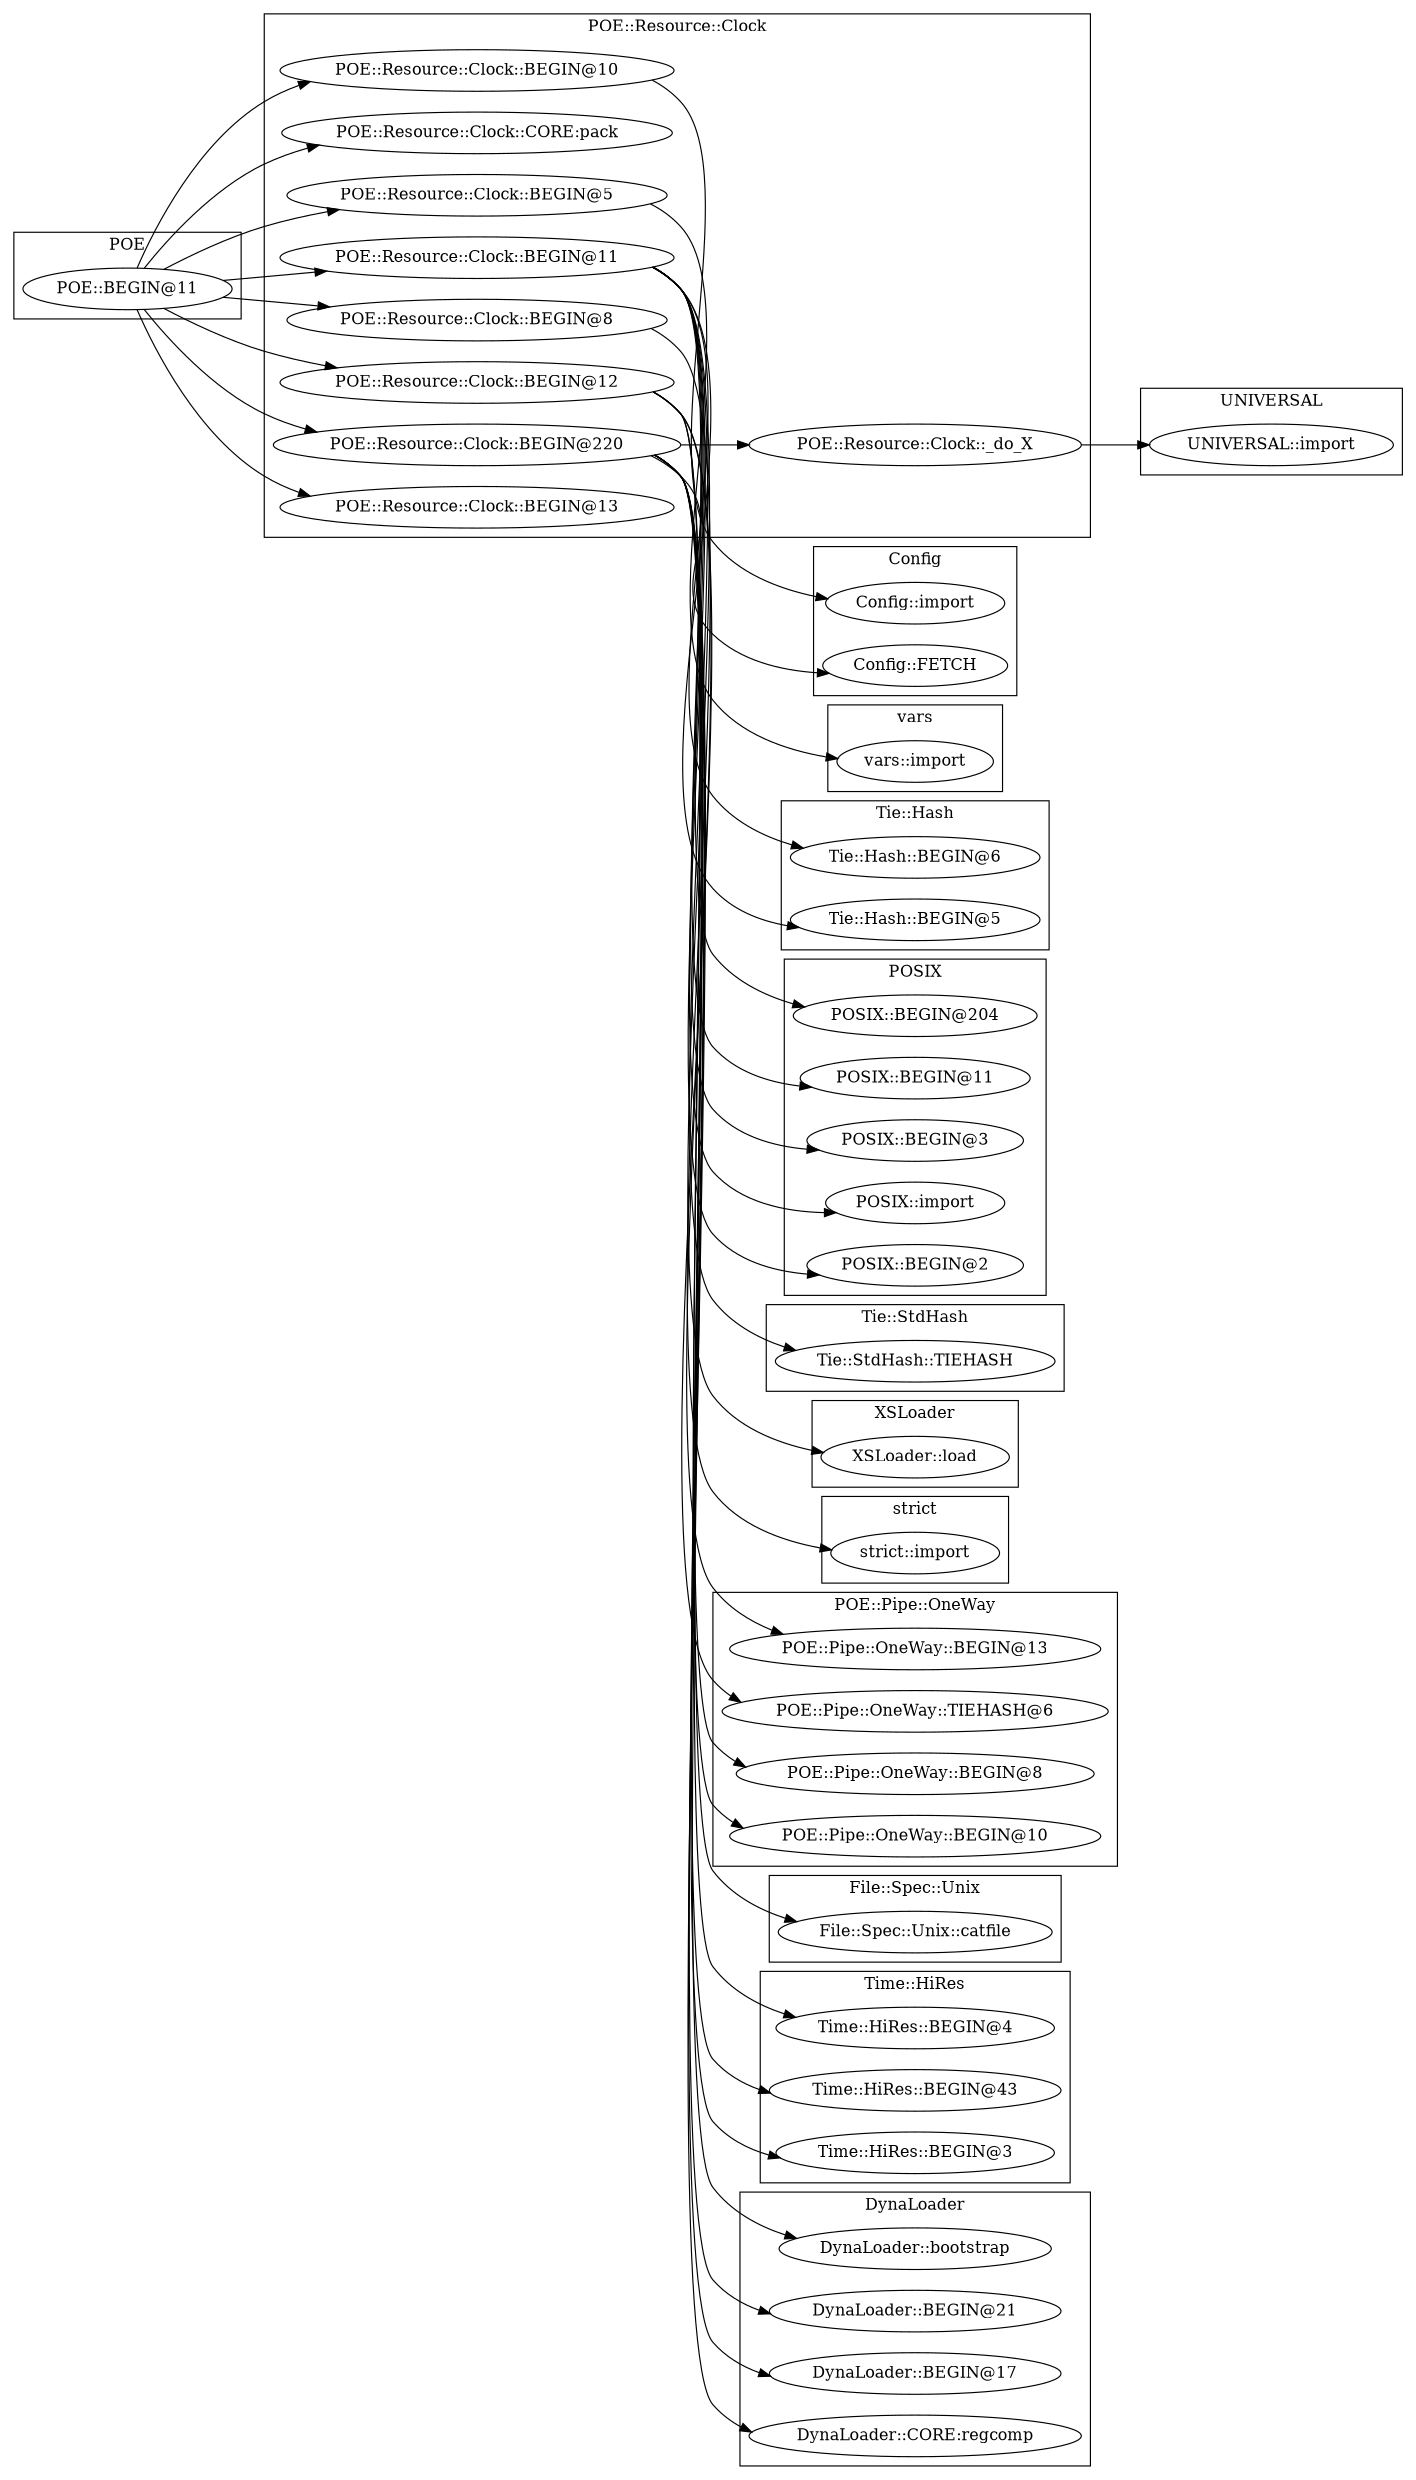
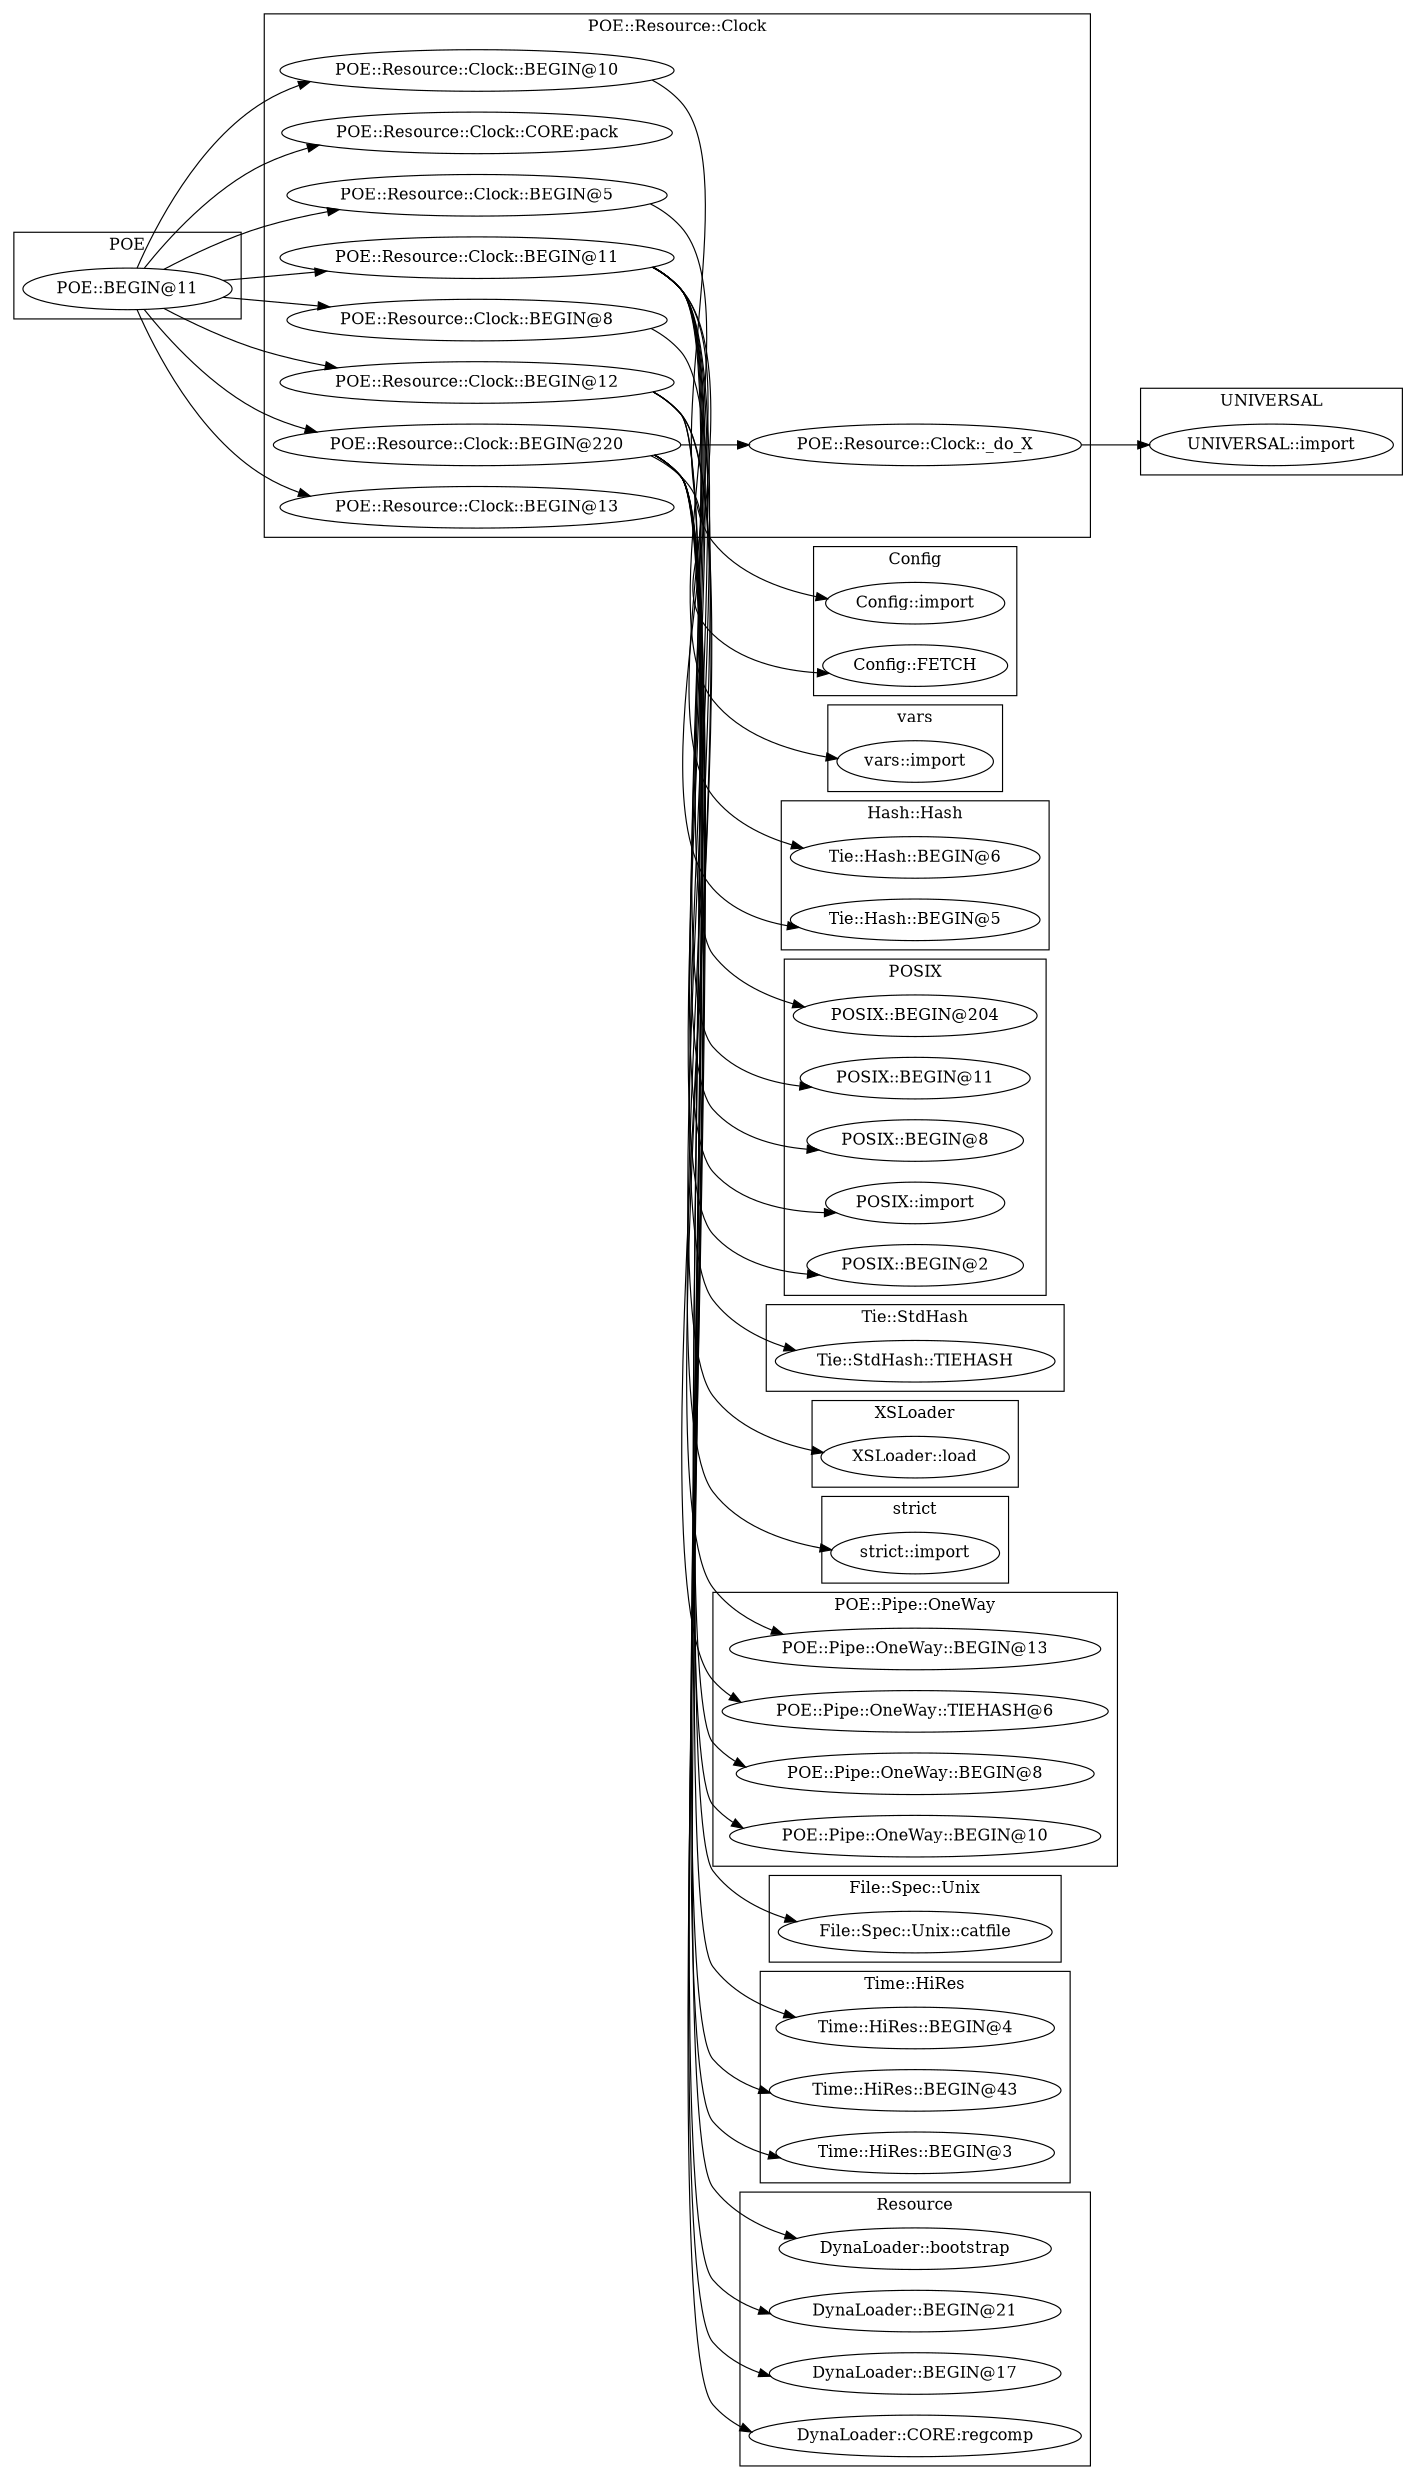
  digraph {
    rankdir=LR
    "POE::Resource::Clock::BEGIN@10"
    "POE::Resource::Clock::CORE:pack"
    "POE::Resource::Clock::BEGIN@5"
    "POE::Resource::Clock::_do_X"
    "POE::Resource::Clock::BEGIN@11"
    "POE::Resource::Clock::BEGIN@8"
    "POE::Resource::Clock::BEGIN@12"
    "POE::Resource::Clock::BEGIN@220"
    "POE::Resource::Clock::BEGIN@13"
    n10 [label="UNIVERSAL::import"]
    "File::Spec::Unix::catfile"
    "strict::import"
    "POE::BEGIN@11"
    "Tie::Hash::BEGIN@6"
    "Tie::Hash::BEGIN@5"
    "Config::FETCH"
    "Config::import"
    "vars::import"
    "Time::HiRes::BEGIN@43"
    "Time::HiRes::BEGIN@3"
    "Time::HiRes::BEGIN@4"
-   "POSIX::BEGIN@3"
+   "POSIX::BEGIN@3" [label="POSIX::BEGIN@8"]
    "POSIX::import"
    "POSIX::BEGIN@2"
    "POSIX::BEGIN@204"
    "POSIX::BEGIN@11"
    "Tie::StdHash::TIEHASH"
    "DynaLoader::bootstrap"
    "DynaLoader::BEGIN@21"
    "DynaLoader::BEGIN@17"
    "DynaLoader::CORE:regcomp"
    "XSLoader::load"
    "POE::Pipe::OneWay::BEGIN@13"
    n34 [label="POE::Pipe::OneWay::TIEHASH@6"]
    "POE::Pipe::OneWay::BEGIN@8"
    "POE::Pipe::OneWay::BEGIN@10"
    subgraph cluster_1 {
      label="POE::Resource::Clock"
      "POE::Resource::Clock::BEGIN@10"
      "POE::Resource::Clock::CORE:pack"
      "POE::Resource::Clock::BEGIN@5"
      "POE::Resource::Clock::_do_X"
      "POE::Resource::Clock::BEGIN@11"
      "POE::Resource::Clock::BEGIN@8"
      "POE::Resource::Clock::BEGIN@12"
      "POE::Resource::Clock::BEGIN@220"
      "POE::Resource::Clock::BEGIN@13"
    }
    subgraph cluster_2 {
      label=UNIVERSAL
      n10
    }
    subgraph cluster_3 {
      label="File::Spec::Unix"
      "File::Spec::Unix::catfile"
    }
    subgraph cluster_4 {
      label="strict"
      "strict::import"
    }
    subgraph cluster_5 {
      label=POE
      "POE::BEGIN@11"
    }
    subgraph cluster_6 {
-     label="Tie::Hash"
+     label="Hash::Hash"
      "Tie::Hash::BEGIN@6"
      "Tie::Hash::BEGIN@5"
    }
    subgraph cluster_7 {
      label=Config
      "Config::FETCH"
      "Config::import"
    }
    subgraph cluster_8 {
      label=vars
      "vars::import"
    }
    subgraph cluster_9 {
      label="Time::HiRes"
      "Time::HiRes::BEGIN@43"
      "Time::HiRes::BEGIN@3"
      "Time::HiRes::BEGIN@4"
    }
    subgraph cluster_10 {
      label=POSIX
      "POSIX::BEGIN@3"
      "POSIX::import"
      "POSIX::BEGIN@2"
      "POSIX::BEGIN@204"
      "POSIX::BEGIN@11"
    }
    subgraph cluster_11 {
      label="Tie::StdHash"
      "Tie::StdHash::TIEHASH"
    }
    subgraph cluster_12 {
-     label=DynaLoader
+     label=Resource
      "DynaLoader::bootstrap"
      "DynaLoader::BEGIN@21"
      "DynaLoader::BEGIN@17"
      "DynaLoader::CORE:regcomp"
    }
    subgraph cluster_13 {
      label=XSLoader
      "XSLoader::load"
    }
    subgraph cluster_14 {
      label="POE::Pipe::OneWay"
      "POE::Pipe::OneWay::BEGIN@13"
      n34
      "POE::Pipe::OneWay::BEGIN@8"
      "POE::Pipe::OneWay::BEGIN@10"
    }
    "POE::Resource::Clock::BEGIN@10" -> "Config::import"
    "POE::Resource::Clock::BEGIN@5" -> "vars::import"
    "POE::Resource::Clock::_do_X" -> n10
    "POE::Resource::Clock::BEGIN@11" -> "Tie::Hash::BEGIN@6"
    "POE::Resource::Clock::BEGIN@11" -> "Tie::Hash::BEGIN@5"
    "POE::Resource::Clock::BEGIN@11" -> "POSIX::BEGIN@3"
    "POE::Resource::Clock::BEGIN@11" -> "POSIX::import"
    "POE::Resource::Clock::BEGIN@11" -> "POSIX::BEGIN@2"
    "POE::Resource::Clock::BEGIN@11" -> "POSIX::BEGIN@204"
    "POE::Resource::Clock::BEGIN@11" -> "POSIX::BEGIN@11"
    "POE::Resource::Clock::BEGIN@11" -> "Tie::StdHash::TIEHASH"
    "POE::Resource::Clock::BEGIN@11" -> "XSLoader::load"
    "POE::Resource::Clock::BEGIN@8" -> "strict::import"
    "POE::Resource::Clock::BEGIN@12" -> "POE::Pipe::OneWay::BEGIN@13"
    "POE::Resource::Clock::BEGIN@12" -> n34
    "POE::Resource::Clock::BEGIN@12" -> "POE::Pipe::OneWay::BEGIN@8"
    "POE::Resource::Clock::BEGIN@12" -> "POE::Pipe::OneWay::BEGIN@10"
    "POE::Resource::Clock::BEGIN@220" -> "POE::Resource::Clock::_do_X"
    "POE::Resource::Clock::BEGIN@220" -> "File::Spec::Unix::catfile"
    "POE::Resource::Clock::BEGIN@220" -> "Config::FETCH"
    "POE::Resource::Clock::BEGIN@220" -> "Time::HiRes::BEGIN@43"
    "POE::Resource::Clock::BEGIN@220" -> "Time::HiRes::BEGIN@3"
    "POE::Resource::Clock::BEGIN@220" -> "Time::HiRes::BEGIN@4"
    "POE::Resource::Clock::BEGIN@220" -> "DynaLoader::bootstrap"
    "POE::Resource::Clock::BEGIN@220" -> "DynaLoader::BEGIN@21"
    "POE::Resource::Clock::BEGIN@220" -> "DynaLoader::BEGIN@17"
    "POE::Resource::Clock::BEGIN@220" -> "DynaLoader::CORE:regcomp"
    "POE::BEGIN@11" -> "POE::Resource::Clock::BEGIN@10"
    "POE::BEGIN@11" -> "POE::Resource::Clock::CORE:pack"
    "POE::BEGIN@11" -> "POE::Resource::Clock::BEGIN@5"
    "POE::BEGIN@11" -> "POE::Resource::Clock::BEGIN@11"
    "POE::BEGIN@11" -> "POE::Resource::Clock::BEGIN@8"
    "POE::BEGIN@11" -> "POE::Resource::Clock::BEGIN@12"
    "POE::BEGIN@11" -> "POE::Resource::Clock::BEGIN@220"
    "POE::BEGIN@11" -> "POE::Resource::Clock::BEGIN@13"
  }
